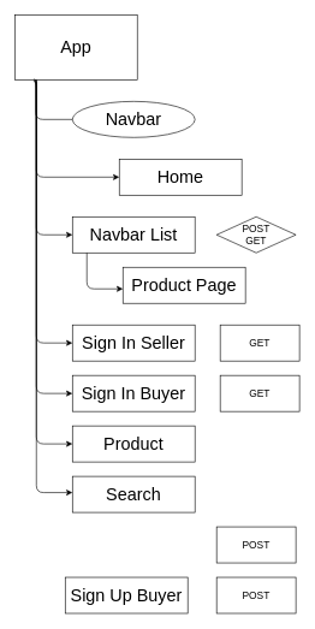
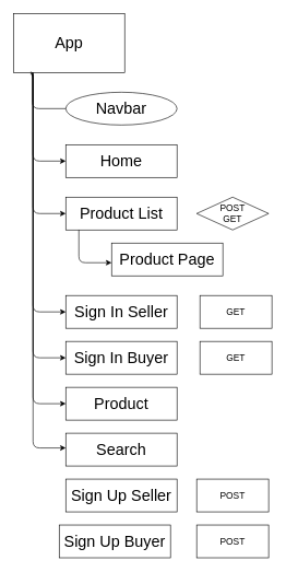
  <mxCell id="0" />
  <mxCell id="1" parent="0" />
  <mxCell id="2" value="&lt;font style=&quot;font-size: 24px&quot;&gt;App&lt;/font&gt;" style="rounded=0;whiteSpace=wrap;html=1;" vertex="1" parent="1"><mxGeometry x="20" y="20" width="170" height="90" as="geometry" /></mxCell>
  <mxCell id="3" value="&lt;font style=&quot;font-size: 24px&quot;&gt;Navbar&lt;/font&gt;" style="ellipse;whiteSpace=wrap;html=1;" vertex="1" parent="1"><mxGeometry x="100" y="140" width="170" height="50" as="geometry" /></mxCell>
- <mxCell id="4" value="&lt;font style=&quot;font-size: 24px&quot;&gt;Home&lt;/font&gt;" style="rounded=0;whiteSpace=wrap;html=1;" vertex="1" parent="1"><mxGeometry x="165" y="220" width="170" height="50" as="geometry" /></mxCell>
- <mxCell id="5" value="&lt;font style=&quot;font-size: 24px&quot;&gt;Navbar List&lt;/font&gt;" style="rounded=0;whiteSpace=wrap;html=1;" vertex="1" parent="1"><mxGeometry x="100" y="300" width="170" height="50" as="geometry" /></mxCell>
+ <mxCell id="4" value="&lt;font style=&quot;font-size: 24px&quot;&gt;Home&lt;/font&gt;" style="rounded=0;whiteSpace=wrap;html=1;" vertex="1" parent="1"><mxGeometry x="100" y="220" width="170" height="50" as="geometry" /></mxCell>
+ <mxCell id="5" value="&lt;font style=&quot;font-size: 24px&quot;&gt;Product List&lt;/font&gt;" style="rounded=0;whiteSpace=wrap;html=1;" vertex="1" parent="1"><mxGeometry x="100" y="300" width="170" height="50" as="geometry" /></mxCell>
  <mxCell id="6" value="&lt;font style=&quot;font-size: 24px&quot;&gt;Product Page&lt;/font&gt;" style="rounded=0;whiteSpace=wrap;html=1;" vertex="1" parent="1"><mxGeometry x="170" y="370" width="170" height="50" as="geometry" /></mxCell>
  <mxCell id="7" value="&lt;font style=&quot;font-size: 24px&quot;&gt;Sign In Seller&lt;/font&gt;" style="rounded=0;whiteSpace=wrap;html=1;" vertex="1" parent="1"><mxGeometry x="100" y="450" width="170" height="50" as="geometry" /></mxCell>
  <mxCell id="8" value="&lt;font style=&quot;font-size: 24px&quot;&gt;Sign In Buyer&lt;/font&gt;" style="rounded=0;whiteSpace=wrap;html=1;" vertex="1" parent="1"><mxGeometry x="100" y="520" width="170" height="50" as="geometry" /></mxCell>
  <mxCell id="9" value="&lt;font style=&quot;font-size: 24px&quot;&gt;Product&lt;/font&gt;" style="rounded=0;whiteSpace=wrap;html=1;" vertex="1" parent="1"><mxGeometry x="100" y="590" width="170" height="50" as="geometry" /></mxCell>
  <mxCell id="10" value="" style="edgeStyle=segmentEdgeStyle;endArrow=none;html=1;fontSize=24;exitX=0.171;exitY=1.017;exitDx=0;exitDy=0;entryX=0;entryY=0.5;entryDx=0;entryDy=0;exitPerimeter=0;" edge="1" parent="1" source="2" target="3"><mxGeometry width="50" height="50" relative="1" as="geometry"><mxPoint x="380" y="150" as="sourcePoint" /><mxPoint x="440" y="200" as="targetPoint" /><Array as="points"><mxPoint x="49" y="165" /></Array></mxGeometry></mxCell>
  <mxCell id="11" value="" style="edgeStyle=segmentEdgeStyle;endArrow=classic;html=1;fontSize=24;entryX=0;entryY=0.5;entryDx=0;entryDy=0;" edge="1" parent="1" target="4"><mxGeometry width="50" height="50" relative="1" as="geometry"><mxPoint x="50" y="110" as="sourcePoint" /><mxPoint x="87.5" y="245" as="targetPoint" /><Array as="points"><mxPoint x="50" y="245" /></Array></mxGeometry></mxCell>
  <mxCell id="12" value="" style="edgeStyle=segmentEdgeStyle;endArrow=classic;html=1;fontSize=24;exitX=0.159;exitY=1.017;exitDx=0;exitDy=0;entryX=0;entryY=0.5;entryDx=0;entryDy=0;exitPerimeter=0;" edge="1" parent="1" source="2"><mxGeometry width="50" height="50" relative="1" as="geometry"><mxPoint x="50" y="270" as="sourcePoint" /><mxPoint x="100" y="325" as="targetPoint" /><Array as="points"><mxPoint x="50" y="112" /><mxPoint x="50" y="325" /></Array></mxGeometry></mxCell>
  <mxCell id="13" value="" style="edgeStyle=segmentEdgeStyle;endArrow=classic;html=1;fontSize=24;" edge="1" parent="1"><mxGeometry width="50" height="50" relative="1" as="geometry"><mxPoint x="120" y="350" as="sourcePoint" /><mxPoint x="170" y="400" as="targetPoint" /><Array as="points"><mxPoint x="120" y="400" /><mxPoint x="170" y="400" /></Array></mxGeometry></mxCell>
  <mxCell id="14" value="" style="edgeStyle=segmentEdgeStyle;endArrow=classic;html=1;fontSize=24;exitX=0.153;exitY=0.994;exitDx=0;exitDy=0;entryX=0;entryY=0.5;entryDx=0;entryDy=0;exitPerimeter=0;" edge="1" parent="1" source="2"><mxGeometry width="50" height="50" relative="1" as="geometry"><mxPoint x="50" y="420" as="sourcePoint" /><mxPoint x="100" y="475" as="targetPoint" /><Array as="points"><mxPoint x="50" y="110" /><mxPoint x="50" y="475" /></Array></mxGeometry></mxCell>
  <mxCell id="15" value="" style="edgeStyle=segmentEdgeStyle;endArrow=classic;html=1;fontSize=24;exitX=0.159;exitY=1.017;exitDx=0;exitDy=0;entryX=0;entryY=0.5;entryDx=0;entryDy=0;exitPerimeter=0;" edge="1" parent="1" source="2"><mxGeometry width="50" height="50" relative="1" as="geometry"><mxPoint x="50" y="490" as="sourcePoint" /><mxPoint x="100" y="545" as="targetPoint" /><Array as="points"><mxPoint x="50" y="112" /><mxPoint x="50" y="545" /></Array></mxGeometry></mxCell>
  <mxCell id="16" value="" style="edgeStyle=segmentEdgeStyle;endArrow=classic;html=1;fontSize=24;exitX=0.153;exitY=1.028;exitDx=0;exitDy=0;entryX=0;entryY=0.5;entryDx=0;entryDy=0;exitPerimeter=0;" edge="1" parent="1" source="2"><mxGeometry width="50" height="50" relative="1" as="geometry"><mxPoint x="50" y="560" as="sourcePoint" /><mxPoint x="100" y="615" as="targetPoint" /><Array as="points"><mxPoint x="50" y="113" /><mxPoint x="50" y="615" /></Array></mxGeometry></mxCell>
  <mxCell id="17" value="&lt;font style=&quot;font-size: 24px&quot;&gt;Search&lt;/font&gt;" style="rounded=0;whiteSpace=wrap;html=1;" vertex="1" parent="1"><mxGeometry x="100" y="660" width="170" height="50" as="geometry" /></mxCell>
  <mxCell id="18" value="" style="edgeStyle=segmentEdgeStyle;endArrow=classic;html=1;fontSize=24;entryX=0;entryY=0.5;entryDx=0;entryDy=0;" edge="1" parent="1"><mxGeometry width="50" height="50" relative="1" as="geometry"><mxPoint x="50" y="110" as="sourcePoint" /><mxPoint x="100" y="682.5" as="targetPoint" /><Array as="points"><mxPoint x="50" y="180" /><mxPoint x="50" y="683" /></Array></mxGeometry></mxCell>
  <mxCell id="19" value="&lt;font&gt;&lt;font style=&quot;font-size: 14px&quot;&gt;&lt;font&gt;POST&lt;br&gt;GET&lt;/font&gt;&lt;/font&gt;&lt;br&gt;&lt;/font&gt;" style="rhombus;whiteSpace=wrap;html=1;" vertex="1" parent="1"><mxGeometry x="300" y="300" width="110" height="50" as="geometry" /></mxCell>
  <mxCell id="20" value="&lt;div&gt;&lt;span style=&quot;font-size: 14px&quot;&gt;GET&lt;/span&gt;&lt;/div&gt;" style="rounded=0;whiteSpace=wrap;html=1;align=center;" vertex="1" parent="1"><mxGeometry x="305" y="450" width="110" height="50" as="geometry" /></mxCell>
  <mxCell id="21" value="&lt;div&gt;&lt;span style=&quot;font-size: 14px&quot;&gt;GET&lt;/span&gt;&lt;/div&gt;" style="rounded=0;whiteSpace=wrap;html=1;align=center;" vertex="1" parent="1"><mxGeometry x="305" y="520" width="110" height="50" as="geometry" /></mxCell>
+ <mxCell id="22" value="&lt;font style=&quot;font-size: 24px&quot;&gt;Sign Up Seller&lt;/font&gt;" style="rounded=0;whiteSpace=wrap;html=1;" vertex="1" parent="1"><mxGeometry x="100" y="730" width="170" height="50" as="geometry" /></mxCell>
  <mxCell id="23" value="&lt;font style=&quot;font-size: 24px&quot;&gt;Sign Up Buyer&lt;/font&gt;" style="rounded=0;whiteSpace=wrap;html=1;" vertex="1" parent="1"><mxGeometry x="90" y="800" width="170" height="50" as="geometry" /></mxCell>
  <mxCell id="24" value="&lt;div&gt;&lt;span style=&quot;font-size: 14px&quot;&gt;POST&lt;/span&gt;&lt;/div&gt;" style="rounded=0;whiteSpace=wrap;html=1;align=center;" vertex="1" parent="1"><mxGeometry x="300" y="730" width="110" height="50" as="geometry" /></mxCell>
  <mxCell id="25" value="&lt;div&gt;&lt;span style=&quot;font-size: 14px&quot;&gt;POST&lt;/span&gt;&lt;/div&gt;" style="rounded=0;whiteSpace=wrap;html=1;align=center;" vertex="1" parent="1"><mxGeometry x="300" y="800" width="110" height="50" as="geometry" /></mxCell>
